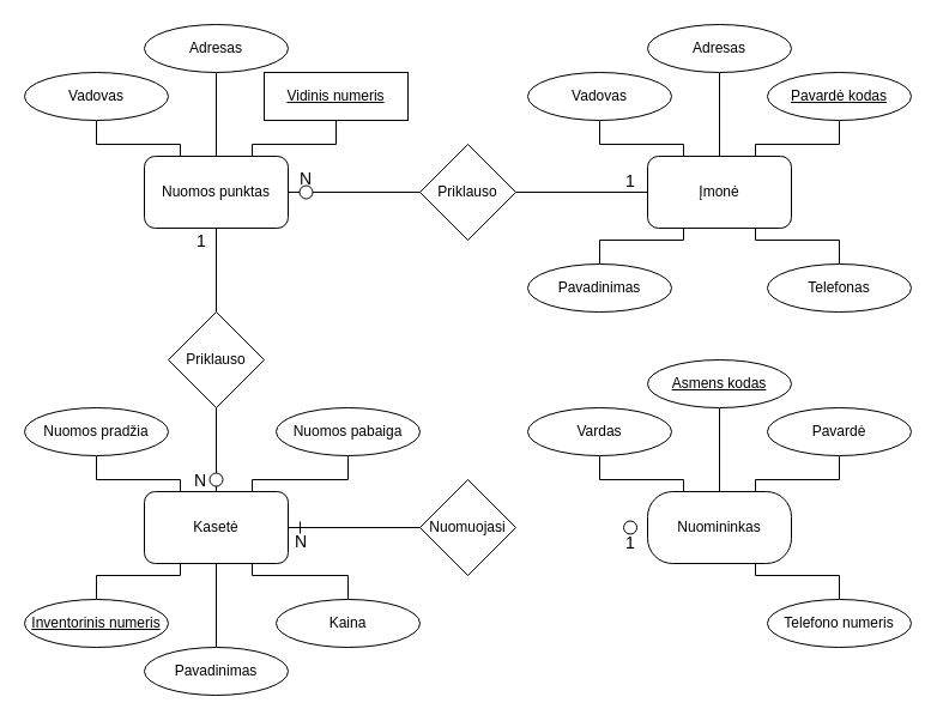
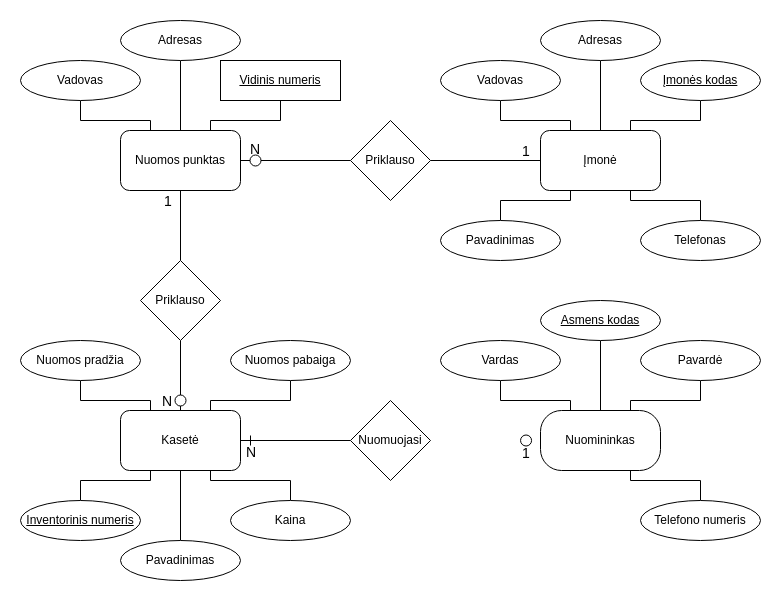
  <mxCell id="0" />
  <mxCell id="1" parent="0" />
  <mxCell id="2" value="" style="edgeStyle=orthogonalEdgeStyle;rounded=0;orthogonalLoop=1;jettySize=auto;html=1;endArrow=none;endFill=0;" parent="1" source="3" target="8" edge="1"><mxGeometry relative="1" as="geometry" /></mxCell>
  <mxCell id="3" value="Kasetė" style="rounded=1;whiteSpace=wrap;html=1;" parent="1" vertex="1"><mxGeometry x="120" y="410" width="120" height="60" as="geometry" /></mxCell>
  <mxCell id="4" value="Nuomininkas" style="rounded=1;whiteSpace=wrap;html=1;arcSize=35;" parent="1" vertex="1"><mxGeometry x="540" y="410" width="120" height="60" as="geometry" /></mxCell>
  <mxCell id="5" value="" style="edgeStyle=orthogonalEdgeStyle;rounded=0;orthogonalLoop=1;jettySize=auto;html=1;endArrow=none;endFill=0;" parent="1" source="7" target="10" edge="1"><mxGeometry relative="1" as="geometry" /></mxCell>
  <mxCell id="6" value="" style="edgeStyle=orthogonalEdgeStyle;rounded=0;orthogonalLoop=1;jettySize=auto;html=1;endArrow=none;endFill=0;entryX=0;entryY=0.5;entryDx=0;entryDy=0;" parent="1" source="7" target="13" edge="1"><mxGeometry relative="1" as="geometry"><mxPoint x="320" y="140" as="targetPoint" /></mxGeometry></mxCell>
  <mxCell id="7" value="Nuomos punktas" style="rounded=1;whiteSpace=wrap;html=1;" parent="1" vertex="1"><mxGeometry x="120" y="130" width="120" height="60" as="geometry" /></mxCell>
  <mxCell id="8" value="Nuomuojasi" style="rhombus;whiteSpace=wrap;html=1;" parent="1" vertex="1"><mxGeometry x="350" y="400" width="80" height="80" as="geometry" /></mxCell>
  <mxCell id="9" value="" style="edgeStyle=orthogonalEdgeStyle;rounded=0;orthogonalLoop=1;jettySize=auto;html=1;endArrow=none;endFill=0;" parent="1" source="10" target="3" edge="1"><mxGeometry relative="1" as="geometry" /></mxCell>
  <mxCell id="10" value="Priklauso" style="rhombus;whiteSpace=wrap;html=1;" parent="1" vertex="1"><mxGeometry x="140" y="260" width="80" height="80" as="geometry" /></mxCell>
  <mxCell id="11" value="" style="edgeStyle=orthogonalEdgeStyle;rounded=0;orthogonalLoop=1;jettySize=auto;html=1;endArrow=none;endFill=0;entryX=1;entryY=0.5;entryDx=0;entryDy=0;" parent="1" source="12" target="13" edge="1"><mxGeometry relative="1" as="geometry"><mxPoint x="460" y="140" as="targetPoint" /></mxGeometry></mxCell>
  <mxCell id="12" value="Įmonė" style="rounded=1;whiteSpace=wrap;html=1;" parent="1" vertex="1"><mxGeometry x="540" y="130" width="120" height="60" as="geometry" /></mxCell>
  <mxCell id="13" value="Priklauso" style="rhombus;whiteSpace=wrap;html=1;" parent="1" vertex="1"><mxGeometry x="350" y="120" width="80" height="80" as="geometry" /></mxCell>
  <mxCell id="14" value="" style="edgeStyle=orthogonalEdgeStyle;rounded=0;orthogonalLoop=1;jettySize=auto;html=1;endArrow=none;endFill=0;entryX=0.25;entryY=0;entryDx=0;entryDy=0;" parent="1" source="15" target="12" edge="1"><mxGeometry relative="1" as="geometry"><mxPoint x="500" y="150" as="targetPoint" /></mxGeometry></mxCell>
  <mxCell id="15" value="Vadovas" style="ellipse;whiteSpace=wrap;html=1;" parent="1" vertex="1"><mxGeometry x="440" y="60" width="120" height="40" as="geometry" /></mxCell>
  <mxCell id="16" value="" style="edgeStyle=orthogonalEdgeStyle;rounded=0;orthogonalLoop=1;jettySize=auto;html=1;endArrow=none;endFill=0;entryX=0.5;entryY=0;entryDx=0;entryDy=0;" parent="1" source="17" target="12" edge="1"><mxGeometry relative="1" as="geometry"><mxPoint x="670" y="140" as="targetPoint" /></mxGeometry></mxCell>
  <mxCell id="17" value="Adresas" style="ellipse;whiteSpace=wrap;html=1;" parent="1" vertex="1"><mxGeometry x="540" y="20" width="120" height="40" as="geometry" /></mxCell>
  <mxCell id="18" value="" style="edgeStyle=orthogonalEdgeStyle;rounded=0;orthogonalLoop=1;jettySize=auto;html=1;endArrow=none;endFill=0;entryX=0.75;entryY=0;entryDx=0;entryDy=0;" parent="1" source="19" target="12" edge="1"><mxGeometry relative="1" as="geometry"><mxPoint x="710" y="180" as="targetPoint" /></mxGeometry></mxCell>
- <mxCell id="19" value="&lt;u&gt;Pavardė kodas&lt;/u&gt;" style="ellipse;whiteSpace=wrap;html=1;" parent="1" vertex="1"><mxGeometry x="640" y="60" width="120" height="40" as="geometry" /></mxCell>
+ <mxCell id="19" value="&lt;u&gt;Įmonės kodas&lt;/u&gt;" style="ellipse;whiteSpace=wrap;html=1;" parent="1" vertex="1"><mxGeometry x="640" y="60" width="120" height="40" as="geometry" /></mxCell>
  <mxCell id="20" value="" style="edgeStyle=orthogonalEdgeStyle;rounded=0;orthogonalLoop=1;jettySize=auto;html=1;endArrow=none;endFill=0;entryX=0.25;entryY=1;entryDx=0;entryDy=0;" parent="1" source="21" target="12" edge="1"><mxGeometry relative="1" as="geometry" /></mxCell>
  <mxCell id="21" value="Pavadinimas" style="ellipse;whiteSpace=wrap;html=1;" parent="1" vertex="1"><mxGeometry x="440" y="220" width="120" height="40" as="geometry" /></mxCell>
  <mxCell id="22" value="" style="edgeStyle=orthogonalEdgeStyle;rounded=0;orthogonalLoop=1;jettySize=auto;html=1;endArrow=none;endFill=0;entryX=0.75;entryY=1;entryDx=0;entryDy=0;" parent="1" source="23" target="12" edge="1"><mxGeometry relative="1" as="geometry"><mxPoint x="580" y="220" as="targetPoint" /></mxGeometry></mxCell>
  <mxCell id="23" value="Telefonas" style="ellipse;whiteSpace=wrap;html=1;" parent="1" vertex="1"><mxGeometry x="640" y="220" width="120" height="40" as="geometry" /></mxCell>
  <mxCell id="24" value="" style="edgeStyle=orthogonalEdgeStyle;rounded=0;orthogonalLoop=1;jettySize=auto;html=1;endArrow=none;endFill=0;" parent="1" source="25" target="3" edge="1"><mxGeometry relative="1" as="geometry" /></mxCell>
  <mxCell id="25" value="Pavadinimas" style="ellipse;whiteSpace=wrap;html=1;" parent="1" vertex="1"><mxGeometry x="120" y="540" width="120" height="40" as="geometry" /></mxCell>
  <mxCell id="26" value="" style="edgeStyle=orthogonalEdgeStyle;rounded=0;orthogonalLoop=1;jettySize=auto;html=1;endArrow=none;endFill=0;entryX=0.25;entryY=0;entryDx=0;entryDy=0;" parent="1" source="27" target="3" edge="1"><mxGeometry relative="1" as="geometry"><mxPoint x="60" y="470" as="targetPoint" /></mxGeometry></mxCell>
  <mxCell id="27" value="Nuomos pradžia" style="ellipse;whiteSpace=wrap;html=1;" parent="1" vertex="1"><mxGeometry x="20" y="340" width="120" height="40" as="geometry" /></mxCell>
  <mxCell id="28" value="" style="edgeStyle=orthogonalEdgeStyle;rounded=0;orthogonalLoop=1;jettySize=auto;html=1;endArrow=none;endFill=0;entryX=0.75;entryY=0;entryDx=0;entryDy=0;" parent="1" source="29" target="3" edge="1"><mxGeometry relative="1" as="geometry"><mxPoint x="270" y="450" as="targetPoint" /><Array as="points"><mxPoint x="290" y="400" /><mxPoint x="210" y="400" /></Array></mxGeometry></mxCell>
  <mxCell id="29" value="Nuomos pabaiga" style="ellipse;whiteSpace=wrap;html=1;" parent="1" vertex="1"><mxGeometry x="230" y="340" width="120" height="40" as="geometry" /></mxCell>
  <mxCell id="30" value="" style="edgeStyle=orthogonalEdgeStyle;rounded=0;orthogonalLoop=1;jettySize=auto;html=1;endArrow=none;endFill=0;entryX=0.25;entryY=1;entryDx=0;entryDy=0;" parent="1" source="31" target="3" edge="1"><mxGeometry relative="1" as="geometry"><mxPoint x="200" y="500" as="targetPoint" /></mxGeometry></mxCell>
  <mxCell id="31" value="&lt;u&gt;Inventorinis numeris&lt;/u&gt;" style="ellipse;whiteSpace=wrap;html=1;" parent="1" vertex="1"><mxGeometry x="20" y="500" width="120" height="40" as="geometry" /></mxCell>
  <mxCell id="32" value="" style="edgeStyle=orthogonalEdgeStyle;rounded=0;orthogonalLoop=1;jettySize=auto;html=1;endArrow=none;endFill=0;entryX=0.75;entryY=1;entryDx=0;entryDy=0;" parent="1" source="33" target="3" edge="1"><mxGeometry relative="1" as="geometry"><mxPoint x="270" y="420" as="targetPoint" /><Array as="points"><mxPoint x="290" y="480" /><mxPoint x="210" y="480" /></Array></mxGeometry></mxCell>
  <mxCell id="33" value="Kaina" style="ellipse;whiteSpace=wrap;html=1;" parent="1" vertex="1"><mxGeometry x="230" y="500" width="120" height="40" as="geometry" /></mxCell>
  <mxCell id="34" value="" style="edgeStyle=orthogonalEdgeStyle;rounded=0;orthogonalLoop=1;jettySize=auto;html=1;endArrow=none;endFill=0;" parent="1" source="35" target="4" edge="1"><mxGeometry relative="1" as="geometry" /></mxCell>
  <mxCell id="35" value="&lt;u&gt;Asmens kodas&lt;/u&gt;" style="ellipse;whiteSpace=wrap;html=1;" parent="1" vertex="1"><mxGeometry x="540" y="300" width="120" height="40" as="geometry" /></mxCell>
  <mxCell id="36" value="" style="edgeStyle=orthogonalEdgeStyle;rounded=0;orthogonalLoop=1;jettySize=auto;html=1;endArrow=none;endFill=0;entryX=0.25;entryY=0;entryDx=0;entryDy=0;" parent="1" source="37" target="4" edge="1"><mxGeometry relative="1" as="geometry"><mxPoint x="500" y="450" as="targetPoint" /></mxGeometry></mxCell>
  <mxCell id="37" value="Vardas" style="ellipse;whiteSpace=wrap;html=1;" parent="1" vertex="1"><mxGeometry x="440" y="340" width="120" height="40" as="geometry" /></mxCell>
  <mxCell id="38" value="" style="edgeStyle=orthogonalEdgeStyle;rounded=0;orthogonalLoop=1;jettySize=auto;html=1;endArrow=none;endFill=0;entryX=0.75;entryY=0;entryDx=0;entryDy=0;" parent="1" source="39" target="4" edge="1"><mxGeometry relative="1" as="geometry"><mxPoint x="700" y="450" as="targetPoint" /></mxGeometry></mxCell>
  <mxCell id="39" value="Pavardė" style="ellipse;whiteSpace=wrap;html=1;" parent="1" vertex="1"><mxGeometry x="640" y="340" width="120" height="40" as="geometry" /></mxCell>
  <mxCell id="40" value="" style="edgeStyle=orthogonalEdgeStyle;rounded=0;orthogonalLoop=1;jettySize=auto;html=1;endArrow=none;endFill=0;entryX=0.75;entryY=1;entryDx=0;entryDy=0;" parent="1" source="41" target="4" edge="1"><mxGeometry relative="1" as="geometry"><mxPoint x="700" y="420" as="targetPoint" /></mxGeometry></mxCell>
  <mxCell id="41" value="Telefono numeris" style="ellipse;whiteSpace=wrap;html=1;" parent="1" vertex="1"><mxGeometry x="640" y="500" width="120" height="40" as="geometry" /></mxCell>
  <mxCell id="42" value="" style="edgeStyle=orthogonalEdgeStyle;rounded=0;orthogonalLoop=1;jettySize=auto;html=1;endArrow=none;endFill=0;entryX=0.75;entryY=0;entryDx=0;entryDy=0;" parent="1" source="43" target="7" edge="1"><mxGeometry relative="1" as="geometry"><mxPoint x="280" y="130" as="targetPoint" /></mxGeometry></mxCell>
  <mxCell id="43" value="&lt;u&gt;Vidinis numeris&lt;/u&gt;" style="whiteSpace=wrap;html=1;rounded=0;" parent="1" vertex="1"><mxGeometry x="220" y="60" width="120" height="40" as="geometry" /></mxCell>
  <mxCell id="44" value="" style="edgeStyle=orthogonalEdgeStyle;rounded=0;orthogonalLoop=1;jettySize=auto;html=1;endArrow=none;endFill=0;" parent="1" source="45" target="7" edge="1"><mxGeometry relative="1" as="geometry" /></mxCell>
  <mxCell id="45" value="Adresas" style="ellipse;whiteSpace=wrap;html=1;" parent="1" vertex="1"><mxGeometry x="120" y="20" width="120" height="40" as="geometry" /></mxCell>
  <mxCell id="46" value="" style="edgeStyle=orthogonalEdgeStyle;rounded=0;orthogonalLoop=1;jettySize=auto;html=1;endArrow=none;endFill=0;entryX=0.25;entryY=0;entryDx=0;entryDy=0;" parent="1" source="47" target="7" edge="1"><mxGeometry relative="1" as="geometry"><mxPoint x="70" y="180" as="targetPoint" /></mxGeometry></mxCell>
  <mxCell id="47" value="Vadovas" style="ellipse;whiteSpace=wrap;html=1;" parent="1" vertex="1"><mxGeometry x="20" y="60" width="120" height="40" as="geometry" /></mxCell>
  <mxCell id="48" value="&lt;div style=&quot;text-align: center&quot;&gt;&lt;span&gt;&lt;font style=&quot;font-size: 14px&quot;&gt;1&lt;/font&gt;&lt;/span&gt;&lt;/div&gt;" style="text;html=1;resizable=0;points=[];autosize=1;align=left;verticalAlign=top;spacingTop=-4;" parent="1" vertex="1"><mxGeometry x="520" y="442" width="20" height="20" as="geometry" /></mxCell>
  <mxCell id="49" value="&lt;div style=&quot;text-align: center&quot;&gt;&lt;span&gt;&lt;font style=&quot;font-size: 14px&quot;&gt;1&lt;/font&gt;&lt;/span&gt;&lt;/div&gt;" style="text;html=1;resizable=0;points=[];autosize=1;align=left;verticalAlign=top;spacingTop=-4;" parent="1" vertex="1"><mxGeometry x="520" y="140" width="20" height="20" as="geometry" /></mxCell>
  <mxCell id="50" value="&lt;div style=&quot;text-align: center&quot;&gt;&lt;span&gt;&lt;font style=&quot;font-size: 14px&quot;&gt;&amp;nbsp;N&lt;/font&gt;&lt;/span&gt;&lt;/div&gt;" style="text;html=1;resizable=0;points=[];autosize=1;align=left;verticalAlign=top;spacingTop=-4;" parent="1" vertex="1"><mxGeometry x="240" y="441" width="30" height="20" as="geometry" /></mxCell>
  <mxCell id="51" value="&lt;div style=&quot;text-align: center&quot;&gt;&lt;span&gt;&lt;font style=&quot;font-size: 14px&quot;&gt;1&lt;/font&gt;&lt;/span&gt;&lt;/div&gt;" style="text;html=1;resizable=0;points=[];autosize=1;align=left;verticalAlign=top;spacingTop=-4;" parent="1" vertex="1"><mxGeometry x="162" y="190" width="20" height="20" as="geometry" /></mxCell>
  <mxCell id="52" value="&lt;div style=&quot;text-align: center&quot;&gt;&lt;span&gt;&lt;font style=&quot;font-size: 14px&quot;&gt;N&lt;/font&gt;&lt;/span&gt;&lt;/div&gt;" style="text;html=1;resizable=0;points=[];autosize=1;align=left;verticalAlign=top;spacingTop=-4;" parent="1" vertex="1"><mxGeometry x="248" y="138" width="30" height="20" as="geometry" /></mxCell>
  <mxCell id="53" value="&lt;div style=&quot;text-align: center&quot;&gt;&lt;span&gt;&lt;font style=&quot;font-size: 14px&quot;&gt;N&lt;/font&gt;&lt;/span&gt;&lt;/div&gt;" style="text;html=1;resizable=0;points=[];autosize=1;align=left;verticalAlign=top;spacingTop=-4;" parent="1" vertex="1"><mxGeometry x="160" y="390" width="30" height="20" as="geometry" /></mxCell>
  <mxCell id="54" value="" style="ellipse;whiteSpace=wrap;html=1;aspect=fixed;" vertex="1" parent="1"><mxGeometry x="174.5" y="394.5" width="11" height="11" as="geometry" /></mxCell>
  <mxCell id="55" value="" style="ellipse;whiteSpace=wrap;html=1;aspect=fixed;" vertex="1" parent="1"><mxGeometry x="520.06" y="434.5" width="11" height="11" as="geometry" /></mxCell>
  <mxCell id="56" value="" style="ellipse;whiteSpace=wrap;html=1;aspect=fixed;" vertex="1" parent="1"><mxGeometry x="249.5" y="154.5" width="11" height="11" as="geometry" /></mxCell>
  <mxCell id="57" value="" style="endArrow=none;html=1;" edge="1" parent="1"><mxGeometry width="50" height="50" relative="1" as="geometry"><mxPoint x="250" y="445" as="sourcePoint" /><mxPoint x="250" y="435" as="targetPoint" /><Array as="points"><mxPoint x="250" y="435" /></Array></mxGeometry></mxCell>
